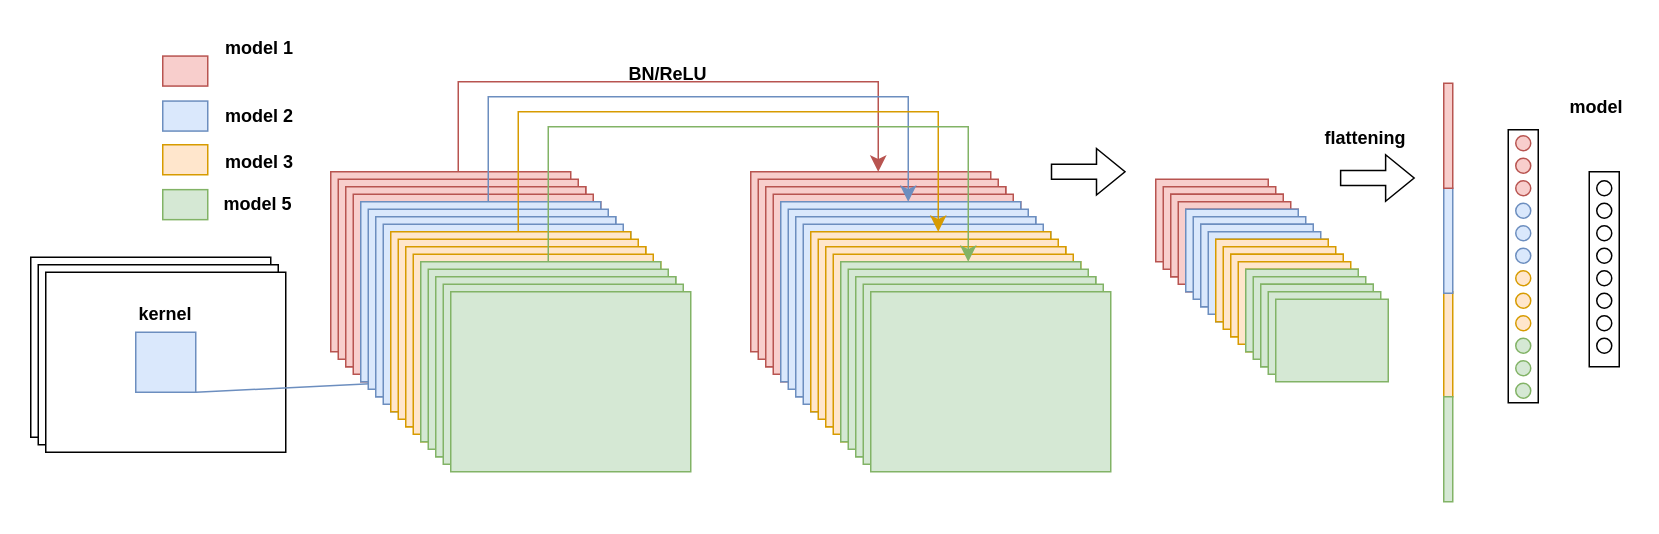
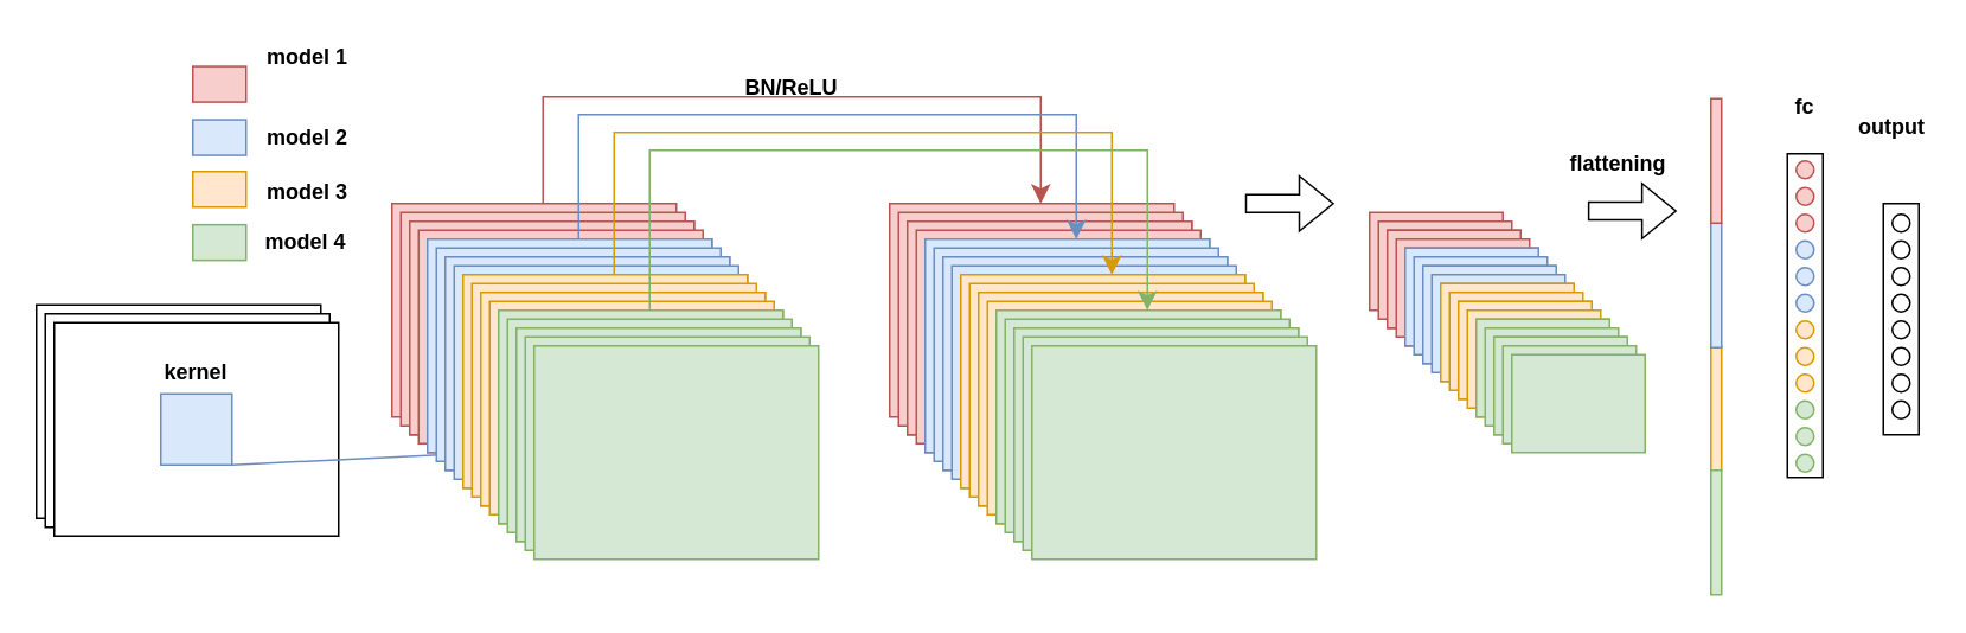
  <mxCell id="0" />
  <mxCell id="1" parent="0" />
  <mxCell id="2" value="" style="rounded=0;whiteSpace=wrap;html=1;" vertex="1" parent="1"><mxGeometry x="1005" y="86" width="20" height="182" as="geometry" /></mxCell>
  <mxCell id="3" value="" style="verticalLabelPosition=bottom;verticalAlign=top;html=1;shape=mxgraph.basic.layered_rect;dx=10;outlineConnect=0;whiteSpace=wrap;direction=west;" vertex="1" parent="1"><mxGeometry x="20" y="171" width="170" height="130" as="geometry" /></mxCell>
  <mxCell id="4" value="" style="rounded=0;whiteSpace=wrap;html=1;" vertex="1" parent="1"><mxGeometry x="342.75" y="221" width="14.5" height="15" as="geometry" /></mxCell>
  <mxCell id="5" value="" style="rounded=0;whiteSpace=wrap;html=1;" vertex="1" parent="1"><mxGeometry x="359" y="196" width="20" height="20" as="geometry" /></mxCell>
  <mxCell id="6" value="model 1" style="text;html=1;strokeColor=none;fillColor=none;align=left;verticalAlign=middle;whiteSpace=wrap;rounded=0;fontStyle=1" parent="1" vertex="1"><mxGeometry x="148" y="20" width="56" height="23.88" as="geometry" /></mxCell>
  <mxCell id="7" value="model 2" style="text;html=1;strokeColor=none;fillColor=none;align=left;verticalAlign=middle;whiteSpace=wrap;rounded=0;fontStyle=1" parent="1" vertex="1"><mxGeometry x="148" y="65" width="56" height="23.88" as="geometry" /></mxCell>
  <mxCell id="8" value="model 3" style="text;html=1;strokeColor=none;fillColor=none;align=left;verticalAlign=middle;whiteSpace=wrap;rounded=0;fontStyle=1" parent="1" vertex="1"><mxGeometry x="148" y="96.06" width="56" height="23.88" as="geometry" /></mxCell>
- <mxCell id="9" value="model 5" style="text;html=1;strokeColor=none;fillColor=none;align=left;verticalAlign=middle;whiteSpace=wrap;rounded=0;fontStyle=1" parent="1" vertex="1"><mxGeometry x="147" y="124.06" width="57" height="23.88" as="geometry" /></mxCell>
+ <mxCell id="9" value="model 4" style="text;html=1;strokeColor=none;fillColor=none;align=left;verticalAlign=middle;whiteSpace=wrap;rounded=0;fontStyle=1" parent="1" vertex="1"><mxGeometry x="147" y="124.06" width="57" height="23.88" as="geometry" /></mxCell>
  <mxCell id="10" value="" style="verticalLabelPosition=bottom;verticalAlign=top;html=1;shape=mxgraph.basic.layered_rect;dx=10;outlineConnect=0;whiteSpace=wrap;direction=west;fillColor=#f8cecc;strokeColor=#b85450;" vertex="1" parent="1"><mxGeometry x="220" y="114" width="170" height="130" as="geometry" /></mxCell>
  <mxCell id="11" value="" style="rounded=0;whiteSpace=wrap;html=1;fillColor=#dae8fc;strokeColor=#6c8ebf;" vertex="1" parent="1"><mxGeometry x="90" y="221" width="40" height="40" as="geometry" /></mxCell>
  <mxCell id="12" value="" style="endArrow=none;html=1;rounded=0;exitX=1;exitY=1;exitDx=0;exitDy=0;fillColor=#dae8fc;strokeColor=#6c8ebf;" edge="1" parent="1" source="11" target="20"><mxGeometry width="50" height="50" relative="1" as="geometry"><mxPoint x="344.75" y="349" as="sourcePoint" /><mxPoint x="270" y="356" as="targetPoint" /></mxGeometry></mxCell>
  <mxCell id="13" value="&lt;b&gt;kernel&lt;/b&gt;" style="text;html=1;strokeColor=none;fillColor=none;align=center;verticalAlign=middle;whiteSpace=wrap;rounded=0;" vertex="1" parent="1"><mxGeometry x="90" y="194" width="40" height="30" as="geometry" /></mxCell>
  <mxCell id="14" value="" style="verticalLabelPosition=bottom;verticalAlign=top;html=1;shape=mxgraph.basic.layered_rect;dx=10;outlineConnect=0;whiteSpace=wrap;direction=west;fillColor=#f8cecc;strokeColor=#b85450;" vertex="1" parent="1"><mxGeometry x="230" y="124" width="170" height="130" as="geometry" /></mxCell>
  <mxCell id="15" value="" style="verticalLabelPosition=bottom;verticalAlign=top;html=1;shape=mxgraph.basic.layered_rect;dx=10;outlineConnect=0;whiteSpace=wrap;direction=west;fillColor=#dae8fc;strokeColor=#6c8ebf;" vertex="1" parent="1"><mxGeometry x="240" y="134" width="170" height="130" as="geometry" /></mxCell>
  <mxCell id="16" value="" style="verticalLabelPosition=bottom;verticalAlign=top;html=1;shape=mxgraph.basic.layered_rect;dx=10;outlineConnect=0;whiteSpace=wrap;direction=west;fillColor=#dae8fc;strokeColor=#6c8ebf;" vertex="1" parent="1"><mxGeometry x="250" y="144" width="170" height="130" as="geometry" /></mxCell>
  <mxCell id="17" value="" style="verticalLabelPosition=bottom;verticalAlign=top;html=1;shape=mxgraph.basic.layered_rect;dx=10;outlineConnect=0;whiteSpace=wrap;direction=west;fillColor=#ffe6cc;strokeColor=#d79b00;" vertex="1" parent="1"><mxGeometry x="260" y="154" width="170" height="130" as="geometry" /></mxCell>
  <mxCell id="18" value="" style="verticalLabelPosition=bottom;verticalAlign=top;html=1;shape=mxgraph.basic.layered_rect;dx=10;outlineConnect=0;whiteSpace=wrap;direction=west;fillColor=#ffe6cc;strokeColor=#d79b00;" vertex="1" parent="1"><mxGeometry x="270" y="164" width="170" height="130" as="geometry" /></mxCell>
  <mxCell id="19" value="" style="verticalLabelPosition=bottom;verticalAlign=top;html=1;shape=mxgraph.basic.layered_rect;dx=10;outlineConnect=0;whiteSpace=wrap;direction=west;fillColor=#d5e8d4;strokeColor=#82b366;" vertex="1" parent="1"><mxGeometry x="280" y="174" width="170" height="130" as="geometry" /></mxCell>
  <mxCell id="20" value="" style="verticalLabelPosition=bottom;verticalAlign=top;html=1;shape=mxgraph.basic.layered_rect;dx=10;outlineConnect=0;whiteSpace=wrap;direction=west;fillColor=#d5e8d4;strokeColor=#82b366;" vertex="1" parent="1"><mxGeometry x="290" y="184" width="170" height="130" as="geometry" /></mxCell>
  <mxCell id="21" value="" style="rounded=0;whiteSpace=wrap;html=1;" vertex="1" parent="1"><mxGeometry x="622.75" y="221" width="14.5" height="15" as="geometry" /></mxCell>
  <mxCell id="22" value="" style="rounded=0;whiteSpace=wrap;html=1;" vertex="1" parent="1"><mxGeometry x="639" y="196" width="20" height="20" as="geometry" /></mxCell>
  <mxCell id="23" value="" style="verticalLabelPosition=bottom;verticalAlign=top;html=1;shape=mxgraph.basic.layered_rect;dx=10;outlineConnect=0;whiteSpace=wrap;direction=west;fillColor=#f8cecc;strokeColor=#b85450;" vertex="1" parent="1"><mxGeometry x="500" y="114" width="170" height="130" as="geometry" /></mxCell>
  <mxCell id="24" value="" style="verticalLabelPosition=bottom;verticalAlign=top;html=1;shape=mxgraph.basic.layered_rect;dx=10;outlineConnect=0;whiteSpace=wrap;direction=west;fillColor=#f8cecc;strokeColor=#b85450;" vertex="1" parent="1"><mxGeometry x="510" y="124" width="170" height="130" as="geometry" /></mxCell>
  <mxCell id="25" value="" style="verticalLabelPosition=bottom;verticalAlign=top;html=1;shape=mxgraph.basic.layered_rect;dx=10;outlineConnect=0;whiteSpace=wrap;direction=west;fillColor=#dae8fc;strokeColor=#6c8ebf;" vertex="1" parent="1"><mxGeometry x="520" y="134" width="170" height="130" as="geometry" /></mxCell>
  <mxCell id="26" value="" style="verticalLabelPosition=bottom;verticalAlign=top;html=1;shape=mxgraph.basic.layered_rect;dx=10;outlineConnect=0;whiteSpace=wrap;direction=west;fillColor=#dae8fc;strokeColor=#6c8ebf;" vertex="1" parent="1"><mxGeometry x="530" y="144" width="170" height="130" as="geometry" /></mxCell>
  <mxCell id="27" value="" style="verticalLabelPosition=bottom;verticalAlign=top;html=1;shape=mxgraph.basic.layered_rect;dx=10;outlineConnect=0;whiteSpace=wrap;direction=west;fillColor=#ffe6cc;strokeColor=#d79b00;" vertex="1" parent="1"><mxGeometry x="540" y="154" width="170" height="130" as="geometry" /></mxCell>
  <mxCell id="28" value="" style="verticalLabelPosition=bottom;verticalAlign=top;html=1;shape=mxgraph.basic.layered_rect;dx=10;outlineConnect=0;whiteSpace=wrap;direction=west;fillColor=#ffe6cc;strokeColor=#d79b00;" vertex="1" parent="1"><mxGeometry x="550" y="164" width="170" height="130" as="geometry" /></mxCell>
  <mxCell id="29" value="" style="verticalLabelPosition=bottom;verticalAlign=top;html=1;shape=mxgraph.basic.layered_rect;dx=10;outlineConnect=0;whiteSpace=wrap;direction=west;fillColor=#d5e8d4;strokeColor=#82b366;" vertex="1" parent="1"><mxGeometry x="560" y="174" width="170" height="130" as="geometry" /></mxCell>
  <mxCell id="30" value="" style="verticalLabelPosition=bottom;verticalAlign=top;html=1;shape=mxgraph.basic.layered_rect;dx=10;outlineConnect=0;whiteSpace=wrap;direction=west;fillColor=#d5e8d4;strokeColor=#82b366;" vertex="1" parent="1"><mxGeometry x="570" y="184" width="170" height="130" as="geometry" /></mxCell>
  <mxCell id="31" value="" style="edgeStyle=elbowEdgeStyle;elbow=horizontal;endArrow=classic;html=1;curved=0;rounded=0;endSize=8;startSize=8;fillColor=#f8cecc;strokeColor=#b85450;" edge="1" parent="1" source="10" target="23"><mxGeometry width="50" height="50" relative="1" as="geometry"><mxPoint x="520" y="164" as="sourcePoint" /><mxPoint x="570" y="114" as="targetPoint" /><Array as="points"><mxPoint x="460" y="54" /></Array></mxGeometry></mxCell>
  <mxCell id="32" value="" style="edgeStyle=elbowEdgeStyle;elbow=horizontal;endArrow=classic;html=1;curved=0;rounded=0;endSize=8;startSize=8;fillColor=#dae8fc;strokeColor=#6c8ebf;" edge="1" parent="1" source="15" target="25"><mxGeometry width="50" height="50" relative="1" as="geometry"><mxPoint x="315" y="124" as="sourcePoint" /><mxPoint x="595" y="124" as="targetPoint" /><Array as="points"><mxPoint x="470" y="64" /></Array></mxGeometry></mxCell>
  <mxCell id="33" value="" style="edgeStyle=elbowEdgeStyle;elbow=horizontal;endArrow=classic;html=1;curved=0;rounded=0;endSize=8;startSize=8;fillColor=#ffe6cc;strokeColor=#d79b00;" edge="1" parent="1" source="17" target="27"><mxGeometry width="50" height="50" relative="1" as="geometry"><mxPoint x="335" y="144" as="sourcePoint" /><mxPoint x="615" y="144" as="targetPoint" /><Array as="points"><mxPoint x="480" y="74" /></Array></mxGeometry></mxCell>
  <mxCell id="34" value="" style="edgeStyle=elbowEdgeStyle;elbow=horizontal;endArrow=classic;html=1;curved=0;rounded=0;endSize=8;startSize=8;fillColor=#d5e8d4;strokeColor=#82b366;" edge="1" parent="1" source="19" target="29"><mxGeometry width="50" height="50" relative="1" as="geometry"><mxPoint x="355" y="164" as="sourcePoint" /><mxPoint x="635" y="164" as="targetPoint" /><Array as="points"><mxPoint x="490" y="84" /></Array></mxGeometry></mxCell>
  <mxCell id="35" value="&lt;b&gt;BN/ReLU&lt;/b&gt;" style="text;html=1;strokeColor=none;fillColor=none;align=center;verticalAlign=middle;whiteSpace=wrap;rounded=0;" vertex="1" parent="1"><mxGeometry x="400" y="34.06" width="90" height="30" as="geometry" /></mxCell>
  <mxCell id="36" value="" style="rounded=0;whiteSpace=wrap;html=1;" vertex="1" parent="1"><mxGeometry x="892.75" y="226" width="14.5" height="15" as="geometry" /></mxCell>
  <mxCell id="37" value="" style="verticalLabelPosition=bottom;verticalAlign=top;html=1;shape=mxgraph.basic.layered_rect;dx=10;outlineConnect=0;whiteSpace=wrap;direction=west;fillColor=#f8cecc;strokeColor=#b85450;" vertex="1" parent="1"><mxGeometry x="770" y="119" width="85" height="65" as="geometry" /></mxCell>
  <mxCell id="38" value="" style="verticalLabelPosition=bottom;verticalAlign=top;html=1;shape=mxgraph.basic.layered_rect;dx=10;outlineConnect=0;whiteSpace=wrap;direction=west;fillColor=#f8cecc;strokeColor=#b85450;" vertex="1" parent="1"><mxGeometry x="780" y="129" width="85" height="65" as="geometry" /></mxCell>
  <mxCell id="39" value="" style="verticalLabelPosition=bottom;verticalAlign=top;html=1;shape=mxgraph.basic.layered_rect;dx=10;outlineConnect=0;whiteSpace=wrap;direction=west;fillColor=#dae8fc;strokeColor=#6c8ebf;" vertex="1" parent="1"><mxGeometry x="790" y="139" width="85" height="65" as="geometry" /></mxCell>
  <mxCell id="40" value="" style="verticalLabelPosition=bottom;verticalAlign=top;html=1;shape=mxgraph.basic.layered_rect;dx=10;outlineConnect=0;whiteSpace=wrap;direction=west;fillColor=#dae8fc;strokeColor=#6c8ebf;" vertex="1" parent="1"><mxGeometry x="800" y="149" width="85" height="65" as="geometry" /></mxCell>
  <mxCell id="41" value="" style="verticalLabelPosition=bottom;verticalAlign=top;html=1;shape=mxgraph.basic.layered_rect;dx=10;outlineConnect=0;whiteSpace=wrap;direction=west;fillColor=#ffe6cc;strokeColor=#d79b00;" vertex="1" parent="1"><mxGeometry x="810" y="159" width="85" height="65" as="geometry" /></mxCell>
  <mxCell id="42" value="" style="verticalLabelPosition=bottom;verticalAlign=top;html=1;shape=mxgraph.basic.layered_rect;dx=10;outlineConnect=0;whiteSpace=wrap;direction=west;fillColor=#ffe6cc;strokeColor=#d79b00;" vertex="1" parent="1"><mxGeometry x="820" y="169" width="85" height="65" as="geometry" /></mxCell>
  <mxCell id="43" value="" style="verticalLabelPosition=bottom;verticalAlign=top;html=1;shape=mxgraph.basic.layered_rect;dx=10;outlineConnect=0;whiteSpace=wrap;direction=west;fillColor=#d5e8d4;strokeColor=#82b366;" vertex="1" parent="1"><mxGeometry x="830" y="179" width="85" height="65" as="geometry" /></mxCell>
  <mxCell id="44" value="" style="verticalLabelPosition=bottom;verticalAlign=top;html=1;shape=mxgraph.basic.layered_rect;dx=10;outlineConnect=0;whiteSpace=wrap;direction=west;fillColor=#d5e8d4;strokeColor=#82b366;" vertex="1" parent="1"><mxGeometry x="840" y="189" width="85" height="65" as="geometry" /></mxCell>
  <mxCell id="45" value="" style="shape=flexArrow;endArrow=classic;html=1;rounded=0;" edge="1" parent="1"><mxGeometry width="50" height="50" relative="1" as="geometry"><mxPoint x="700" y="114" as="sourcePoint" /><mxPoint x="750" y="114" as="targetPoint" /></mxGeometry></mxCell>
  <mxCell id="46" value="" style="shape=flexArrow;endArrow=classic;html=1;rounded=0;" edge="1" parent="1"><mxGeometry width="50" height="50" relative="1" as="geometry"><mxPoint x="892.75" y="118.17" as="sourcePoint" /><mxPoint x="942.75" y="118.17" as="targetPoint" /></mxGeometry></mxCell>
  <mxCell id="47" value="&lt;b&gt;flattening&lt;/b&gt;" style="text;html=1;strokeColor=none;fillColor=none;align=center;verticalAlign=middle;whiteSpace=wrap;rounded=0;" vertex="1" parent="1"><mxGeometry x="865" y="76.94" width="90" height="30" as="geometry" /></mxCell>
  <mxCell id="48" value="" style="rounded=0;whiteSpace=wrap;html=1;fillColor=#ffe6cc;strokeColor=#d79b00;" vertex="1" parent="1"><mxGeometry x="962" y="194" width="6" height="70" as="geometry" /></mxCell>
  <mxCell id="49" value="" style="rounded=0;whiteSpace=wrap;html=1;fillColor=#dae8fc;strokeColor=#6c8ebf;" vertex="1" parent="1"><mxGeometry x="962" y="125" width="6" height="70" as="geometry" /></mxCell>
  <mxCell id="50" value="" style="rounded=0;whiteSpace=wrap;html=1;fillColor=#f8cecc;strokeColor=#b85450;" vertex="1" parent="1"><mxGeometry x="962" y="55" width="6" height="70" as="geometry" /></mxCell>
  <mxCell id="51" value="" style="rounded=0;whiteSpace=wrap;html=1;fillColor=#d5e8d4;strokeColor=#82b366;" vertex="1" parent="1"><mxGeometry x="962" y="264" width="6" height="70" as="geometry" /></mxCell>
  <mxCell id="52" value="" style="rounded=0;whiteSpace=wrap;html=1;fillColor=#f8cecc;strokeColor=#b85450;" vertex="1" parent="1"><mxGeometry x="108" y="36.88" width="30" height="20" as="geometry" /></mxCell>
  <mxCell id="53" value="" style="rounded=0;whiteSpace=wrap;html=1;fillColor=#dae8fc;strokeColor=#6c8ebf;" vertex="1" parent="1"><mxGeometry x="108" y="66.88" width="30" height="20" as="geometry" /></mxCell>
  <mxCell id="54" value="" style="rounded=0;whiteSpace=wrap;html=1;fillColor=#ffe6cc;strokeColor=#d79b00;" vertex="1" parent="1"><mxGeometry x="108" y="96" width="30" height="20" as="geometry" /></mxCell>
  <mxCell id="55" value="" style="rounded=0;whiteSpace=wrap;html=1;fillColor=#d5e8d4;strokeColor=#82b366;" vertex="1" parent="1"><mxGeometry x="108" y="125.94" width="30" height="20" as="geometry" /></mxCell>
  <mxCell id="56" value="" style="ellipse;whiteSpace=wrap;html=1;aspect=fixed;fillColor=#f8cecc;strokeColor=#b85450;" vertex="1" parent="1"><mxGeometry x="1010" y="90" width="10" height="10" as="geometry" /></mxCell>
  <mxCell id="57" value="" style="ellipse;whiteSpace=wrap;html=1;aspect=fixed;fillColor=#f8cecc;strokeColor=#b85450;" vertex="1" parent="1"><mxGeometry x="1010" y="105" width="10" height="10" as="geometry" /></mxCell>
  <mxCell id="58" value="" style="ellipse;whiteSpace=wrap;html=1;aspect=fixed;fillColor=#f8cecc;strokeColor=#b85450;" vertex="1" parent="1"><mxGeometry x="1010" y="120" width="10" height="10" as="geometry" /></mxCell>
  <mxCell id="59" value="" style="ellipse;whiteSpace=wrap;html=1;aspect=fixed;fillColor=#dae8fc;strokeColor=#6c8ebf;" vertex="1" parent="1"><mxGeometry x="1010" y="135" width="10" height="10" as="geometry" /></mxCell>
  <mxCell id="60" value="" style="ellipse;whiteSpace=wrap;html=1;aspect=fixed;fillColor=#dae8fc;strokeColor=#6c8ebf;" vertex="1" parent="1"><mxGeometry x="1010" y="150" width="10" height="10" as="geometry" /></mxCell>
  <mxCell id="61" value="" style="ellipse;whiteSpace=wrap;html=1;aspect=fixed;fillColor=#dae8fc;strokeColor=#6c8ebf;" vertex="1" parent="1"><mxGeometry x="1010" y="165" width="10" height="10" as="geometry" /></mxCell>
  <mxCell id="62" value="" style="ellipse;whiteSpace=wrap;html=1;aspect=fixed;fillColor=#ffe6cc;strokeColor=#d79b00;" vertex="1" parent="1"><mxGeometry x="1010" y="180" width="10" height="10" as="geometry" /></mxCell>
  <mxCell id="63" value="" style="ellipse;whiteSpace=wrap;html=1;aspect=fixed;fillColor=#ffe6cc;strokeColor=#d79b00;" vertex="1" parent="1"><mxGeometry x="1010" y="195" width="10" height="10" as="geometry" /></mxCell>
  <mxCell id="64" value="" style="ellipse;whiteSpace=wrap;html=1;aspect=fixed;fillColor=#ffe6cc;strokeColor=#d79b00;" vertex="1" parent="1"><mxGeometry x="1010" y="210" width="10" height="10" as="geometry" /></mxCell>
  <mxCell id="65" value="" style="ellipse;whiteSpace=wrap;html=1;aspect=fixed;fillColor=#d5e8d4;strokeColor=#82b366;" vertex="1" parent="1"><mxGeometry x="1010" y="225" width="10" height="10" as="geometry" /></mxCell>
  <mxCell id="66" value="" style="ellipse;whiteSpace=wrap;html=1;aspect=fixed;fillColor=#d5e8d4;strokeColor=#82b366;" vertex="1" parent="1"><mxGeometry x="1010" y="240" width="10" height="10" as="geometry" /></mxCell>
  <mxCell id="67" value="" style="ellipse;whiteSpace=wrap;html=1;aspect=fixed;fillColor=#d5e8d4;strokeColor=#82b366;" vertex="1" parent="1"><mxGeometry x="1010" y="255" width="10" height="10" as="geometry" /></mxCell>
+ <mxCell id="68" value="&lt;b&gt;fc&lt;/b&gt;" style="text;html=1;strokeColor=none;fillColor=none;align=center;verticalAlign=middle;whiteSpace=wrap;rounded=0;" vertex="1" parent="1"><mxGeometry x="995" y="44.94" width="40" height="30" as="geometry" /></mxCell>
  <mxCell id="69" value="" style="rounded=0;whiteSpace=wrap;html=1;" vertex="1" parent="1"><mxGeometry x="1059" y="114" width="20" height="130" as="geometry" /></mxCell>
  <mxCell id="70" value="" style="ellipse;whiteSpace=wrap;html=1;aspect=fixed;" vertex="1" parent="1"><mxGeometry x="1064" y="120" width="10" height="10" as="geometry" /></mxCell>
  <mxCell id="71" value="" style="ellipse;whiteSpace=wrap;html=1;aspect=fixed;" vertex="1" parent="1"><mxGeometry x="1064" y="135" width="10" height="10" as="geometry" /></mxCell>
  <mxCell id="72" value="" style="ellipse;whiteSpace=wrap;html=1;aspect=fixed;" vertex="1" parent="1"><mxGeometry x="1064" y="150" width="10" height="10" as="geometry" /></mxCell>
  <mxCell id="73" value="" style="ellipse;whiteSpace=wrap;html=1;aspect=fixed;" vertex="1" parent="1"><mxGeometry x="1064" y="165" width="10" height="10" as="geometry" /></mxCell>
  <mxCell id="74" value="" style="ellipse;whiteSpace=wrap;html=1;aspect=fixed;" vertex="1" parent="1"><mxGeometry x="1064" y="180" width="10" height="10" as="geometry" /></mxCell>
  <mxCell id="75" value="" style="ellipse;whiteSpace=wrap;html=1;aspect=fixed;" vertex="1" parent="1"><mxGeometry x="1064" y="195" width="10" height="10" as="geometry" /></mxCell>
  <mxCell id="76" value="" style="ellipse;whiteSpace=wrap;html=1;aspect=fixed;" vertex="1" parent="1"><mxGeometry x="1064" y="210" width="10" height="10" as="geometry" /></mxCell>
  <mxCell id="77" value="" style="ellipse;whiteSpace=wrap;html=1;aspect=fixed;" vertex="1" parent="1"><mxGeometry x="1064" y="225" width="10" height="10" as="geometry" /></mxCell>
- <mxCell id="78" value="&lt;b&gt;model&lt;/b&gt;" style="text;html=1;strokeColor=none;fillColor=none;align=center;verticalAlign=middle;whiteSpace=wrap;rounded=0;" vertex="1" parent="1"><mxGeometry x="1044" y="55.94" width="40" height="30" as="geometry" /></mxCell>
+ <mxCell id="78" value="&lt;b&gt;output&lt;/b&gt;" style="text;html=1;strokeColor=none;fillColor=none;align=center;verticalAlign=middle;whiteSpace=wrap;rounded=0;" vertex="1" parent="1"><mxGeometry x="1044" y="55.94" width="40" height="30" as="geometry" /></mxCell>
